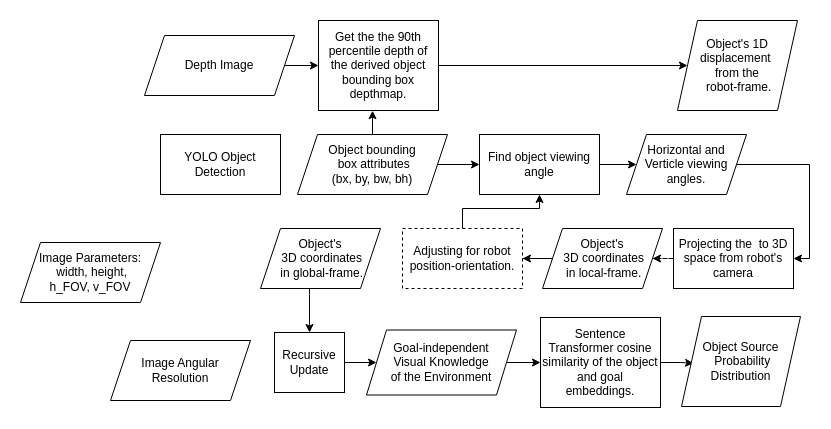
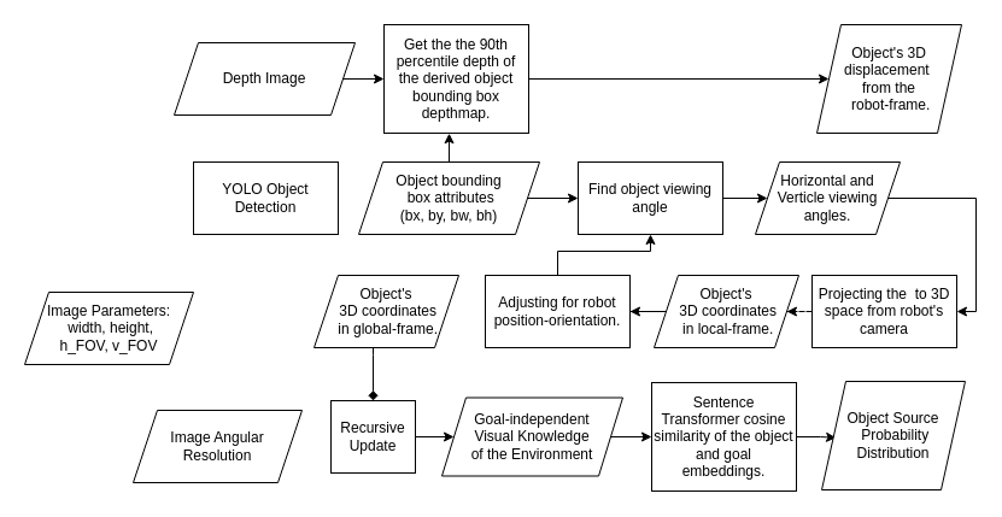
  <mxCell id="0" />
  <mxCell id="1" parent="0" />
  <mxCell id="2" style="edgeStyle=orthogonalEdgeStyle;rounded=0;orthogonalLoop=1;jettySize=auto;html=1;" edge="1" parent="1" source="3" target="7"><mxGeometry relative="1" as="geometry" /></mxCell>
  <mxCell id="3" value="Object bounding&lt;div&gt;&amp;nbsp;box attributes&lt;div&gt;(bx, by, bw, bh)&lt;/div&gt;&lt;/div&gt;" style="shape=parallelogram;perimeter=parallelogramPerimeter;whiteSpace=wrap;html=1;fixedSize=1;" vertex="1" parent="1"><mxGeometry x="297" y="134" width="150" height="60" as="geometry" /></mxCell>
  <mxCell id="4" style="edgeStyle=orthogonalEdgeStyle;rounded=0;orthogonalLoop=1;jettySize=auto;html=1;" edge="1" parent="1" source="5" target="8"><mxGeometry relative="1" as="geometry" /></mxCell>
  <mxCell id="5" value="Get the the 90th percentile depth of the derived object&lt;div&gt;bounding box depthmap.&lt;/div&gt;" style="rounded=0;whiteSpace=wrap;html=1;" vertex="1" parent="1"><mxGeometry x="318" y="20" width="120" height="90" as="geometry" /></mxCell>
  <mxCell id="6" style="edgeStyle=orthogonalEdgeStyle;rounded=0;orthogonalLoop=1;jettySize=auto;html=1;" edge="1" parent="1" source="7" target="10"><mxGeometry relative="1" as="geometry" /></mxCell>
  <mxCell id="7" value="Find object viewing angle" style="rounded=0;whiteSpace=wrap;html=1;" vertex="1" parent="1"><mxGeometry x="479" y="134" width="120" height="60" as="geometry" /></mxCell>
- <mxCell id="8" value="Object's 1D displacement&amp;nbsp;&lt;div&gt;from the&lt;/div&gt;&lt;div&gt;&amp;nbsp;robot-frame.&lt;/div&gt;" style="shape=parallelogram;perimeter=parallelogramPerimeter;whiteSpace=wrap;html=1;fixedSize=1;" vertex="1" parent="1"><mxGeometry x="677" y="20" width="120" height="90" as="geometry" /></mxCell>
+ <mxCell id="8" value="Object's 3D displacement&amp;nbsp;&lt;div&gt;from the&lt;/div&gt;&lt;div&gt;&amp;nbsp;robot-frame.&lt;/div&gt;" style="shape=parallelogram;perimeter=parallelogramPerimeter;whiteSpace=wrap;html=1;fixedSize=1;" vertex="1" parent="1"><mxGeometry x="677" y="20" width="120" height="90" as="geometry" /></mxCell>
  <mxCell id="9" style="edgeStyle=orthogonalEdgeStyle;rounded=0;orthogonalLoop=1;jettySize=auto;html=1;entryX=1;entryY=0.5;entryDx=0;entryDy=0;exitX=1;exitY=0.5;exitDx=0;exitDy=0;" edge="1" parent="1" source="10" target="22"><mxGeometry relative="1" as="geometry"><Array as="points"><mxPoint x="809" y="164" /></Array></mxGeometry></mxCell>
  <mxCell id="10" value="Horizontal and Verticle viewing angles." style="shape=parallelogram;perimeter=parallelogramPerimeter;whiteSpace=wrap;html=1;fixedSize=1;" vertex="1" parent="1"><mxGeometry x="626" y="134" width="120" height="60" as="geometry" /></mxCell>
  <mxCell id="11" value="Object's&lt;div&gt;&amp;nbsp;3D coordinates&lt;/div&gt;&lt;div&gt;&amp;nbsp;in local-frame.&lt;/div&gt;" style="shape=parallelogram;perimeter=parallelogramPerimeter;whiteSpace=wrap;html=1;fixedSize=1;" vertex="1" parent="1"><mxGeometry x="542" y="228" width="120" height="60" as="geometry" /></mxCell>
- <mxCell id="12" value="" style="edgeStyle=orthogonalEdgeStyle;rounded=0;orthogonalLoop=1;jettySize=auto;html=1;" edge="1" parent="1" source="13" target="16"><mxGeometry relative="1" as="geometry"><Array as="points"><mxPoint x="309" y="294" /><mxPoint x="309" y="294" /></Array></mxGeometry></mxCell>
+ <mxCell id="12" value="" style="edgeStyle=orthogonalEdgeStyle;rounded=0;orthogonalLoop=1;jettySize=auto;html=1;endArrow=diamond;" edge="1" parent="1" source="13" target="16"><mxGeometry relative="1" as="geometry"><Array as="points"><mxPoint x="309" y="294" /><mxPoint x="309" y="294" /></Array></mxGeometry></mxCell>
  <mxCell id="13" value="Object's&lt;div&gt;&amp;nbsp;3D coordinates&lt;/div&gt;&lt;div&gt;&amp;nbsp;in global-frame.&lt;/div&gt;" style="shape=parallelogram;perimeter=parallelogramPerimeter;whiteSpace=wrap;html=1;fixedSize=1;" vertex="1" parent="1"><mxGeometry x="260" y="228" width="120" height="60" as="geometry" /></mxCell>
  <mxCell id="14" value="Goal-independent&lt;div&gt;Visual Knowledge&lt;/div&gt;&lt;div&gt;of the Environment&lt;/div&gt;" style="shape=parallelogram;perimeter=parallelogramPerimeter;whiteSpace=wrap;html=1;fixedSize=1;" vertex="1" parent="1"><mxGeometry x="366" y="329.5" width="150" height="65" as="geometry" /></mxCell>
  <mxCell id="15" style="edgeStyle=orthogonalEdgeStyle;rounded=0;orthogonalLoop=1;jettySize=auto;html=1;entryX=0;entryY=0.5;entryDx=0;entryDy=0;" edge="1" parent="1" source="16" target="14"><mxGeometry relative="1" as="geometry" /></mxCell>
  <mxCell id="16" value="Recursive Update" style="rounded=0;whiteSpace=wrap;html=1;" vertex="1" parent="1"><mxGeometry x="274" y="332" width="70" height="60" as="geometry" /></mxCell>
- <mxCell id="17" value="Adjusting for robot position-orientation." style="rounded=0;whiteSpace=wrap;html=1;dashed=1;" vertex="1" parent="1"><mxGeometry x="402" y="228" width="120" height="60" as="geometry" /></mxCell>
+ <mxCell id="17" value="Adjusting for robot position-orientation." style="rounded=0;whiteSpace=wrap;html=1;" vertex="1" parent="1"><mxGeometry x="402" y="228" width="120" height="60" as="geometry" /></mxCell>
  <mxCell id="18" style="edgeStyle=orthogonalEdgeStyle;rounded=0;orthogonalLoop=1;jettySize=auto;html=1;entryX=0.101;entryY=0.52;entryDx=0;entryDy=0;entryPerimeter=0;" edge="1" parent="1" source="19" target="20"><mxGeometry relative="1" as="geometry" /></mxCell>
  <mxCell id="19" value="Sentence Transformer cosine similarity of the object and goal embeddings." style="rounded=0;whiteSpace=wrap;html=1;" vertex="1" parent="1"><mxGeometry x="540" y="317" width="120" height="90" as="geometry" /></mxCell>
  <mxCell id="20" value="Object Source&lt;div&gt;&amp;nbsp;Probability Distribution&lt;/div&gt;" style="shape=parallelogram;perimeter=parallelogramPerimeter;whiteSpace=wrap;html=1;fixedSize=1;" vertex="1" parent="1"><mxGeometry x="681" y="316" width="119" height="90" as="geometry" /></mxCell>
  <mxCell id="21" style="edgeStyle=orthogonalEdgeStyle;rounded=0;orthogonalLoop=1;jettySize=auto;html=1;entryX=1;entryY=0.5;entryDx=0;entryDy=0;dashed=1;" edge="1" parent="1" source="22" target="11"><mxGeometry relative="1" as="geometry" /></mxCell>
  <mxCell id="22" value="Projecting the&amp;nbsp; to 3D space from robot's camera" style="rounded=0;whiteSpace=wrap;html=1;" vertex="1" parent="1"><mxGeometry x="673" y="228" width="120" height="60" as="geometry" /></mxCell>
  <mxCell id="23" style="edgeStyle=orthogonalEdgeStyle;rounded=0;orthogonalLoop=1;jettySize=auto;html=1;exitX=1;exitY=0.5;exitDx=0;exitDy=0;" edge="1" parent="1" source="24" target="5"><mxGeometry relative="1" as="geometry" /></mxCell>
  <mxCell id="24" value="Depth Image" style="shape=parallelogram;perimeter=parallelogramPerimeter;whiteSpace=wrap;html=1;fixedSize=1;" vertex="1" parent="1"><mxGeometry x="144" y="35" width="150" height="60" as="geometry" /></mxCell>
  <mxCell id="25" style="edgeStyle=orthogonalEdgeStyle;rounded=0;orthogonalLoop=1;jettySize=auto;html=1;entryX=1;entryY=0.5;entryDx=0;entryDy=0;" edge="1" parent="1" source="11" target="17"><mxGeometry relative="1" as="geometry"><mxPoint x="549" y="258" as="targetPoint" /></mxGeometry></mxCell>
  <mxCell id="26" style="edgeStyle=orthogonalEdgeStyle;rounded=0;orthogonalLoop=1;jettySize=auto;html=1;" edge="1" parent="1" source="17" target="7"><mxGeometry relative="1" as="geometry" /></mxCell>
  <mxCell id="27" style="edgeStyle=orthogonalEdgeStyle;rounded=0;orthogonalLoop=1;jettySize=auto;html=1;entryX=0;entryY=0.5;entryDx=0;entryDy=0;" edge="1" parent="1" source="14" target="19"><mxGeometry relative="1" as="geometry" /></mxCell>
  <mxCell id="28" value="YOLO Object Detection" style="rounded=0;whiteSpace=wrap;html=1;" vertex="1" parent="1"><mxGeometry x="160" y="134" width="120" height="60" as="geometry" /></mxCell>
  <mxCell id="29" style="edgeStyle=orthogonalEdgeStyle;rounded=0;orthogonalLoop=1;jettySize=auto;html=1;entryX=0.467;entryY=1.002;entryDx=0;entryDy=0;entryPerimeter=0;" edge="1" parent="1"><mxGeometry relative="1" as="geometry"><mxPoint x="368" y="134" as="sourcePoint" /><mxPoint x="372.04" y="110.18" as="targetPoint" /><Array as="points"><mxPoint x="372" y="134" /></Array></mxGeometry></mxCell>
  <mxCell id="30" value="Image Parameters:&lt;div&gt;&amp;nbsp;width, height,&lt;div&gt;h_FOV, v_FOV&lt;/div&gt;&lt;/div&gt;" style="shape=parallelogram;perimeter=parallelogramPerimeter;whiteSpace=wrap;html=1;fixedSize=1;" vertex="1" parent="1"><mxGeometry x="20" y="242" width="140" height="60" as="geometry" /></mxCell>
  <mxCell id="31" value="Image Angular&lt;div&gt;Resolution&lt;/div&gt;" style="shape=parallelogram;perimeter=parallelogramPerimeter;whiteSpace=wrap;html=1;fixedSize=1;" vertex="1" parent="1"><mxGeometry x="110" y="340" width="140" height="60" as="geometry" /></mxCell>
